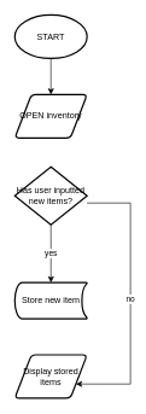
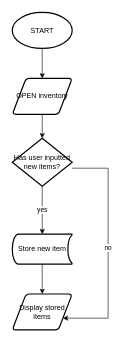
  <mxCell id="0" />
  <mxCell id="1" parent="0" />
  <mxCell id="2" style="edgeStyle=orthogonalEdgeStyle;rounded=0;orthogonalLoop=1;jettySize=auto;html=1;entryX=0.5;entryY=0;entryDx=0;entryDy=0;" edge="1" parent="1" source="3" target="5"><mxGeometry relative="1" as="geometry" /></mxCell>
  <mxCell id="3" value="START" style="strokeWidth=2;html=1;shape=mxgraph.flowchart.start_1;whiteSpace=wrap;" vertex="1" parent="1"><mxGeometry x="20" y="20" width="100" height="60" as="geometry" /></mxCell>
+ <mxCell id="4" style="edgeStyle=orthogonalEdgeStyle;rounded=0;orthogonalLoop=1;jettySize=auto;html=1;entryX=0.5;entryY=0;entryDx=0;entryDy=0;entryPerimeter=0;" edge="1" parent="1" source="5" target="8"><mxGeometry relative="1" as="geometry" /></mxCell>
  <mxCell id="5" value="OPEN inventory" style="shape=parallelogram;html=1;strokeWidth=2;perimeter=parallelogramPerimeter;whiteSpace=wrap;rounded=1;arcSize=12;size=0.23;" vertex="1" parent="1"><mxGeometry x="20" y="130" width="100" height="60" as="geometry" /></mxCell>
  <mxCell id="6" value="yes" style="edgeStyle=orthogonalEdgeStyle;rounded=0;orthogonalLoop=1;jettySize=auto;html=1;entryX=0.5;entryY=0;entryDx=0;entryDy=0;entryPerimeter=0;" edge="1" parent="1" source="8" target="10"><mxGeometry relative="1" as="geometry" /></mxCell>
  <mxCell id="7" value="no" style="edgeStyle=orthogonalEdgeStyle;rounded=0;orthogonalLoop=1;jettySize=auto;html=1;entryX=1;entryY=0.75;entryDx=0;entryDy=0;" edge="1" parent="1" source="8" target="11"><mxGeometry relative="1" as="geometry"><Array as="points"><mxPoint x="180" y="280" /><mxPoint x="180" y="530" /></Array></mxGeometry></mxCell>
  <mxCell id="8" value="Has user inputted new items?" style="strokeWidth=2;html=1;shape=mxgraph.flowchart.decision;whiteSpace=wrap;" vertex="1" parent="1"><mxGeometry x="20" y="230" width="100" height="80" as="geometry" /></mxCell>
+ <mxCell id="9" style="edgeStyle=orthogonalEdgeStyle;rounded=0;orthogonalLoop=1;jettySize=auto;html=1;" edge="1" parent="1" source="10" target="11"><mxGeometry relative="1" as="geometry" /></mxCell>
  <mxCell id="10" value="Store new item" style="strokeWidth=2;html=1;shape=mxgraph.flowchart.stored_data;whiteSpace=wrap;" vertex="1" parent="1"><mxGeometry x="20" y="390" width="100" height="50" as="geometry" /></mxCell>
  <mxCell id="11" value="Display stored items" style="shape=parallelogram;html=1;strokeWidth=2;perimeter=parallelogramPerimeter;whiteSpace=wrap;rounded=1;arcSize=12;size=0.23;" vertex="1" parent="1"><mxGeometry x="20" y="490" width="100" height="60" as="geometry" /></mxCell>
